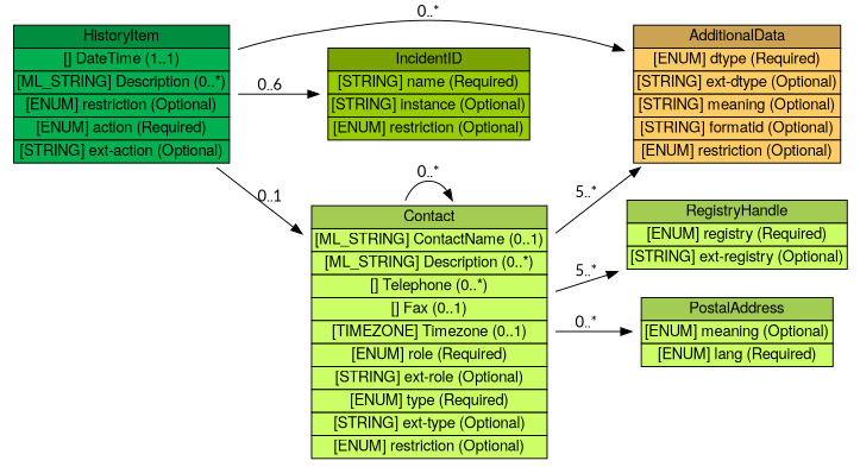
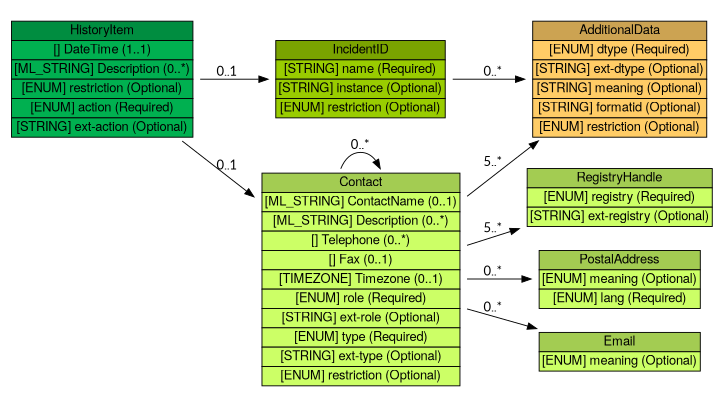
  digraph {
    fontname=Lato
    rankdir=LR
    node [fontname=Lato shape=plaintext]
    edge [fontname=Lato]
    n1 [height=1.8611 label=<<table BORDER="0" CELLBORDER="1" CELLSPACING="0"> <tr> <td BGCOLOR="#008d40" HREF="/idmef_parser/IODEF/HistoryItem.html" TITLE="The HistoryItem class is an entry in the History (Section 3.11) log that documents a particular action or event that occurred in the course of handling the incident. The details of the entry are a free-form description, but each can be categorized with the type attribute. "><FONT FACE="Nimbus Sans L">HistoryItem</FONT></td> </tr>" %<tr><td BGCOLOR="#00B050"  HREF="/idmef_parser/IODEF/HistoryItem.html" TITLE="Timestamp of this entry in the history log (e.g., when the action described in the Description was taken)."><FONT FACE="Nimbus Sans L">[] DateTime (1..1)</FONT></td></tr>%<tr><td BGCOLOR="#00B050"  HREF="/idmef_parser/IODEF/HistoryItem.html" TITLE="A free-form textual description of the action or event."><FONT FACE="Nimbus Sans L">[ML_STRING] Description (0..*)</FONT></td></tr>%<tr><td BGCOLOR="#00B050"  HREF="/idmef_parser/IODEF/HistoryItem.html" TITLE="This attribute has been defined in Section 3.2."><FONT FACE="Nimbus Sans L">[ENUM] restriction (Optional)</FONT></td></tr>%<tr><td BGCOLOR="#00B050"  HREF="/idmef_parser/IODEF/HistoryItem.html" TITLE="Classifies a performed action or occurrence documented in this history log entry.  As activity will likely have been instigated either through a previously conveyed expectation or internal investigation, this attribute is identical to the category attribute of the Expectation class.  The difference is only one of tense.  When an action is in this class, it has been completed.  See Section 3.13."><FONT FACE="Nimbus Sans L">[ENUM] action (Required)</FONT></td></tr>%<tr><td BGCOLOR="#00B050"  HREF="/idmef_parser/IODEF/HistoryItem.html" TITLE="A means by which to extend the action attribute.  See Section 5.1."><FONT FACE="Nimbus Sans L">[STRING] ext-action (Optional)</FONT></td></tr>%</table>> width=2.9444]
    n2 [height=1.2778 label=<<table BORDER="0" CELLBORDER="1" CELLSPACING="0"> <tr> <td BGCOLOR="#7aa300" HREF="/idmef_parser/IODEF/IncidentID.html" TITLE="The IncidentID class represents an incident tracking number that is unique in the context of the CSIRT and identifies the activity characterized in an IODEF Document. This identifier would serve as an index into the CSIRT incident handling system. The combination of the name attribute and the string in the element content MUST be a globally unique identifier describing the activity. Documents generated by a given CSIRT MUST NOT reuse the same value unless they are referencing the same incident. "><FONT FACE="Nimbus Sans L">IncidentID</FONT></td> </tr>" %<tr><td BGCOLOR="#99CC00"  HREF="/idmef_parser/IODEF/IncidentID.html" TITLE="An identifier describing the CSIRT that created the document.  In order to have a globally unique CSIRT name, the fully qualified domain name associated with the CSIRT MUST be used."><FONT FACE="Nimbus Sans L">[STRING] name (Required)</FONT></td></tr>%<tr><td BGCOLOR="#99CC00"  HREF="/idmef_parser/IODEF/IncidentID.html" TITLE="An identifier referencing a subset of the named incident."><FONT FACE="Nimbus Sans L">[STRING] instance (Optional)</FONT></td></tr>%<tr><td BGCOLOR="#99CC00"  HREF="/idmef_parser/IODEF/IncidentID.html" TITLE="This attribute has been defined in Section 3.2."><FONT FACE="Nimbus Sans L">[ENUM] restriction (Optional)</FONT></td></tr>%</table>> width=2.7639]
    n3 [height=3.3194 label=<<table BORDER="0" CELLBORDER="1" CELLSPACING="0"> <tr> <td BGCOLOR="#a3cc52" HREF="/idmef_parser/IODEF/Contact.html" TITLE="The Contact class describes contact information for organizations and personnel involved in the incident. This class allows for the naming of the involved party, specifying contact information for them, and identifying their role in the incident. "><FONT FACE="Nimbus Sans L">Contact</FONT></td> </tr>" %<tr><td BGCOLOR="#CCFF66"  HREF="/idmef_parser/IODEF/Contact.html" TITLE="The name of the contact.  The contact may either be an organization or a person.  The type attribute disambiguates the semantics."><FONT FACE="Nimbus Sans L">[ML_STRING] ContactName (0..1)</FONT></td></tr>%<tr><td BGCOLOR="#CCFF66"  HREF="/idmef_parser/IODEF/Contact.html" TITLE="A free-form description of this contact.  In the case of a person, this is often the organizational title of the individual."><FONT FACE="Nimbus Sans L">[ML_STRING] Description (0..*)</FONT></td></tr>%<tr><td BGCOLOR="#CCFF66"  HREF="/idmef_parser/IODEF/Contact.html" TITLE="The telephone number of the contact."><FONT FACE="Nimbus Sans L">[] Telephone (0..*)</FONT></td></tr>%<tr><td BGCOLOR="#CCFF66"  HREF="/idmef_parser/IODEF/Contact.html" TITLE="The facsimile telephone number of the contact."><FONT FACE="Nimbus Sans L">[] Fax (0..1)</FONT></td></tr>%<tr><td BGCOLOR="#CCFF66"  HREF="/idmef_parser/IODEF/Contact.html" TITLE="The timezone in which the contact resides formatted according to Section 2.9."><FONT FACE="Nimbus Sans L">[TIMEZONE] Timezone (0..1)</FONT></td></tr>%<tr><td BGCOLOR="#CCFF66"  HREF="/idmef_parser/IODEF/Contact.html" TITLE="Indicates the role the contact fulfills.  This attribute is defined as an enumerated list:"><FONT FACE="Nimbus Sans L">[ENUM] role (Required)</FONT></td></tr>%<tr><td BGCOLOR="#CCFF66"  HREF="/idmef_parser/IODEF/Contact.html" TITLE="A means by which to extend the role attribute. See Section 5.1."><FONT FACE="Nimbus Sans L">[STRING] ext-role (Optional)</FONT></td></tr>%<tr><td BGCOLOR="#CCFF66"  HREF="/idmef_parser/IODEF/Contact.html" TITLE="Indicates the type of contact being described. This attribute is defined as an enumerated list:"><FONT FACE="Nimbus Sans L">[ENUM] type (Required)</FONT></td></tr>%<tr><td BGCOLOR="#CCFF66"  HREF="/idmef_parser/IODEF/Contact.html" TITLE="A means by which to extend the type attribute. See Section 5.1."><FONT FACE="Nimbus Sans L">[STRING] ext-type (Optional)</FONT></td></tr>%<tr><td BGCOLOR="#CCFF66"  HREF="/idmef_parser/IODEF/Contact.html" TITLE="This attribute is defined in Section 3.2."><FONT FACE="Nimbus Sans L">[ENUM] restriction (Optional)</FONT></td></tr>%</table>> width=3.1944]
    n4 [height=1.8611 label=<<table BORDER="0" CELLBORDER="1" CELLSPACING="0"> <tr> <td BGCOLOR="#cca352" HREF="/idmef_parser/IODEF/AdditionalData.html" TITLE="The AdditionalData class serves as an extension mechanism for information not otherwise represented in the data model. For relatively simple information, atomic data types (e.g., integers, strings) are provided with a mechanism to annotate their meaning. The class can also be used to extend the data model (and the associated Schema) to support proprietary extensions by encapsulating entire XML documents conforming to another Schema (e.g., IDMEF). A detailed discussion for extending the data model and the schema can be found in Section 5. "><FONT FACE="Nimbus Sans L">AdditionalData</FONT></td> </tr>" %<tr><td BGCOLOR="#FFCC66"  HREF="/idmef_parser/IODEF/AdditionalData.html" TITLE="The data type of the element content.  The permitted values for this attribute are shown below.  The default value is &quot;string&quot;."><FONT FACE="Nimbus Sans L">[ENUM] dtype (Required)</FONT></td></tr>%<tr><td BGCOLOR="#FFCC66"  HREF="/idmef_parser/IODEF/AdditionalData.html" TITLE="A means by which to extend the dtype attribute.  See Section 5.1."><FONT FACE="Nimbus Sans L">[STRING] ext-dtype (Optional)</FONT></td></tr>%<tr><td BGCOLOR="#FFCC66"  HREF="/idmef_parser/IODEF/AdditionalData.html" TITLE="A free-form description of the element content."><FONT FACE="Nimbus Sans L">[STRING] meaning (Optional)</FONT></td></tr>%<tr><td BGCOLOR="#FFCC66"  HREF="/idmef_parser/IODEF/AdditionalData.html" TITLE="An identifier referencing the format and semantics of the element content."><FONT FACE="Nimbus Sans L">[STRING] formatid (Optional)</FONT></td></tr>%<tr><td BGCOLOR="#FFCC66"  HREF="/idmef_parser/IODEF/AdditionalData.html" TITLE="This attribute has been defined in Section 3.2."><FONT FACE="Nimbus Sans L">[ENUM] restriction (Optional)</FONT></td></tr>%</table>> width=2.8194]
    n5 [height=0.98611 label=<<table BORDER="0" CELLBORDER="1" CELLSPACING="0"> <tr> <td BGCOLOR="#a3cc52" HREF="/idmef_parser/IODEF/RegistryHandle.html" TITLE="The RegistryHandle class represents a handle into an Internet registry or community-specific database. The handle is specified in the element content and the type attribute specifies the database. "><FONT FACE="Nimbus Sans L">RegistryHandle</FONT></td> </tr>" %<tr><td BGCOLOR="#CCFF66"  HREF="/idmef_parser/IODEF/RegistryHandle.html" TITLE="The database to which the handle belongs.  The default value is &#39;local&#39;.  The possible values are:"><FONT FACE="Nimbus Sans L">[ENUM] registry (Required)</FONT></td></tr>%<tr><td BGCOLOR="#CCFF66"  HREF="/idmef_parser/IODEF/RegistryHandle.html" TITLE="A means by which to extend the registry attribute.  See Section 5.1."><FONT FACE="Nimbus Sans L">[STRING] ext-registry (Optional)</FONT></td></tr>%</table>> width=2.9861]
    n6 [height=0.98611 label=<<table BORDER="0" CELLBORDER="1" CELLSPACING="0"> <tr> <td BGCOLOR="#a3cc52" HREF="/idmef_parser/IODEF/PostalAddress.html" TITLE="The PostalAddress class specifies a postal address formatted according to the POSTAL data type (Section 2.11). "><FONT FACE="Nimbus Sans L">PostalAddress</FONT></td> </tr>" %<tr><td BGCOLOR="#CCFF66"  HREF="/idmef_parser/IODEF/PostalAddress.html" TITLE="A free-form description of the element content."><FONT FACE="Nimbus Sans L">[ENUM] meaning (Optional)</FONT></td></tr>%<tr><td BGCOLOR="#CCFF66"  HREF="/idmef_parser/IODEF/PostalAddress.html" TITLE="A valid language code per RFC 4646 [7] constrained by the definition of &quot;xs:language&quot;.  The interpretation of this code is described in Section 6."><FONT FACE="Nimbus Sans L">[ENUM] lang (Required)</FONT></td></tr>%</table>> width=2.6528]
-   n1 -> n2 [label="0..6"]
+   n7 [height=0.69444 label=<<table BORDER="0" CELLBORDER="1" CELLSPACING="0"> <tr> <td BGCOLOR="#a3cc52" HREF="/idmef_parser/IODEF/Email.html" TITLE="The Email class specifies an email address formatted according to EMAIL data type (Section 2.14). "><FONT FACE="Nimbus Sans L">Email</FONT></td> </tr>" %<tr><td BGCOLOR="#CCFF66"  HREF="/idmef_parser/IODEF/Email.html" TITLE="A free-form description of the element content (e.g., hours of coverage for a given number)."><FONT FACE="Nimbus Sans L">[ENUM] meaning (Optional)</FONT></td></tr>%</table>> width=2.6528]
+   n1 -> n2 [label="0..1"]
    n1 -> n3 [label="0..1"]
-   n1 -> n4 [label="0..*"]
+   n2 -> n4 [label="0..*"]
    n3 -> n3 [label="0..*"]
    n3 -> n4 [label="5..*"]
    n3 -> n5 [label="5..*"]
    n3 -> n6 [label="0..*"]
+   n3 -> n7 [label="0..*"]
  }
